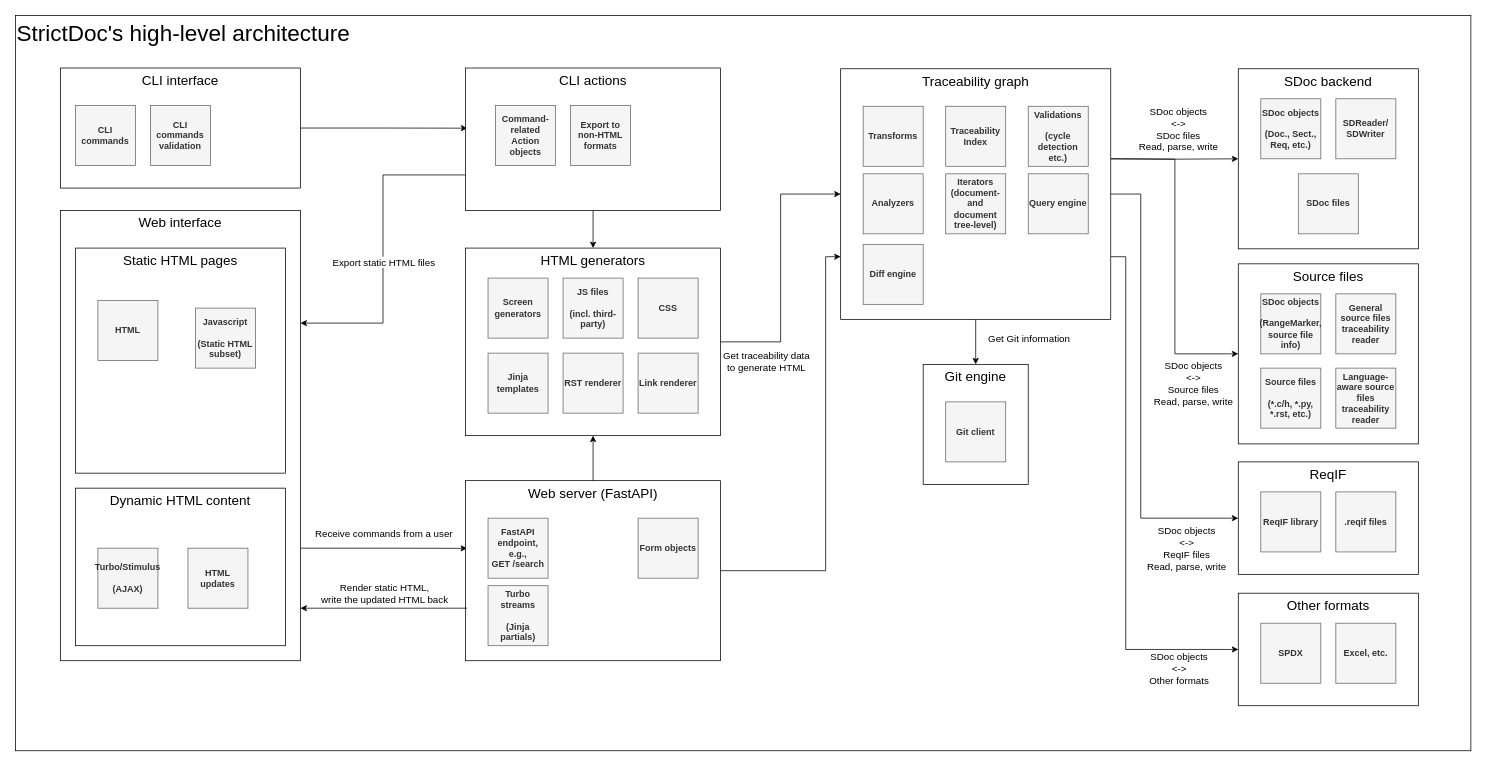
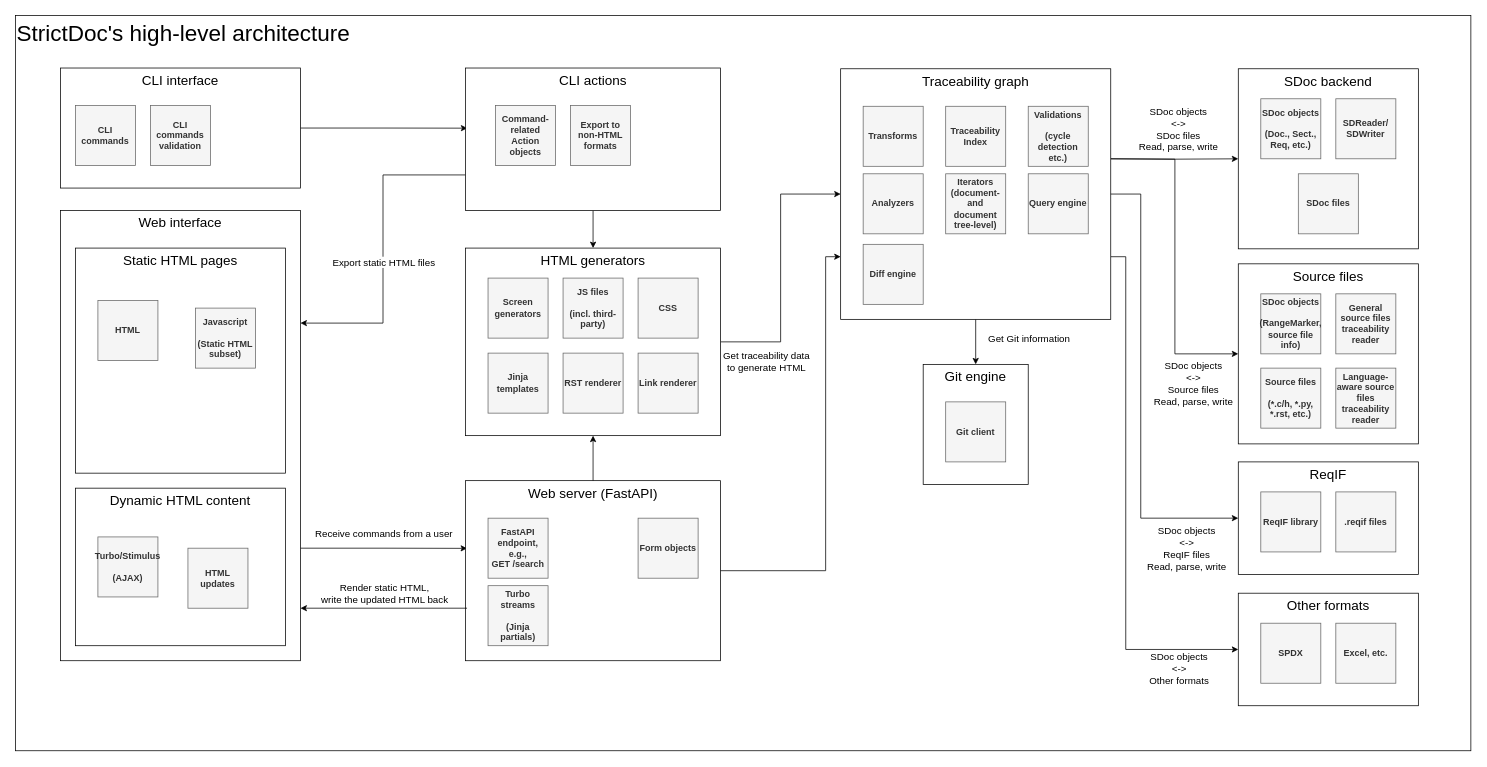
  <mxCell id="0" />
  <mxCell id="1" parent="0" />
  <mxCell id="2" value="StrictDoc's high-level architecture" style="rounded=0;whiteSpace=wrap;html=1;fontSize=30;verticalAlign=top;align=left;" parent="1" vertex="1"><mxGeometry x="20" y="20" width="1940" height="980" as="geometry" /></mxCell>
  <mxCell id="3" style="rounded=0;orthogonalLoop=1;jettySize=auto;html=1;exitX=0;exitY=0.75;exitDx=0;exitDy=0;entryX=1;entryY=0.25;entryDx=0;entryDy=0;startArrow=none;startFill=0;edgeStyle=orthogonalEdgeStyle;" parent="1" source="30" target="7" edge="1"><mxGeometry relative="1" as="geometry" /></mxCell>
  <mxCell id="4" value="Export static HTML files" style="edgeLabel;html=1;align=center;verticalAlign=middle;resizable=0;points=[];fontSize=13;" parent="3" connectable="0" vertex="1"><mxGeometry x="0.205" y="1" relative="1" as="geometry"><mxPoint x="-1" y="-26" as="offset" /></mxGeometry></mxCell>
  <mxCell id="5" value="&lt;div style=&quot;font-size: 13px;&quot;&gt;Receive commands from a user&lt;/div&gt;" style="edgeLabel;html=1;align=center;verticalAlign=middle;resizable=0;points=[];fontSize=13;labelBackgroundColor=none;" parent="3" connectable="0" vertex="1"><mxGeometry x="0.205" y="1" relative="1" as="geometry"><mxPoint x="-1" y="336" as="offset" /></mxGeometry></mxCell>
  <mxCell id="6" style="edgeStyle=orthogonalEdgeStyle;rounded=0;orthogonalLoop=1;jettySize=auto;html=1;exitX=1;exitY=0.75;exitDx=0;exitDy=0;entryX=0.006;entryY=0.376;entryDx=0;entryDy=0;startArrow=none;startFill=0;entryPerimeter=0;" parent="1" source="7" target="9" edge="1"><mxGeometry relative="1" as="geometry" /></mxCell>
  <mxCell id="7" value="Web interface" style="rounded=0;whiteSpace=wrap;html=1;fontSize=18;verticalAlign=top;" parent="1" vertex="1"><mxGeometry x="80" width="320" height="600" as="geometry" y="280" /></mxCell>
  <mxCell id="8" value="Static HTML pages" style="rounded=0;whiteSpace=wrap;html=1;fontSize=18;verticalAlign=top;align=center;labelPosition=center;verticalLabelPosition=middle;" parent="1" vertex="1"><mxGeometry x="100" y="330" width="280" height="300" as="geometry" /></mxCell>
  <mxCell id="9" value="Web server (FastAPI)" style="rounded=0;whiteSpace=wrap;html=1;fontSize=18;verticalAlign=top;" parent="1" vertex="1"><mxGeometry x="620" y="640" width="340" height="240" as="geometry" /></mxCell>
  <mxCell id="10" value="SDoc backend" style="rounded=0;whiteSpace=wrap;html=1;fontSize=18;verticalAlign=top;" parent="1" vertex="1"><mxGeometry x="1650" y="91" width="240" height="240" as="geometry" /></mxCell>
  <mxCell id="11" style="edgeStyle=orthogonalEdgeStyle;rounded=0;orthogonalLoop=1;jettySize=auto;html=1;exitX=1;exitY=0.5;exitDx=0;exitDy=0;entryX=0;entryY=0.75;entryDx=0;entryDy=0;" parent="1" source="9" target="21" edge="1"><mxGeometry relative="1" as="geometry"><Array as="points"><mxPoint x="1100" y="760" /><mxPoint x="1100" y="341" /></Array></mxGeometry></mxCell>
  <mxCell id="12" style="edgeStyle=orthogonalEdgeStyle;rounded=0;orthogonalLoop=1;jettySize=auto;html=1;exitX=1;exitY=0.5;exitDx=0;exitDy=0;entryX=0;entryY=0.5;entryDx=0;entryDy=0;startArrow=none;startFill=0;" parent="1" target="10" edge="1"><mxGeometry relative="1" as="geometry"><mxPoint x="1480" y="211" as="sourcePoint" /></mxGeometry></mxCell>
  <mxCell id="13" value="&lt;div&gt;SDoc objects&lt;/div&gt;&lt;div&gt;&amp;lt;-&amp;gt;&lt;/div&gt;&lt;div&gt;SDoc files&lt;/div&gt;&lt;div&gt;Read, parse, write&lt;br&gt;&lt;/div&gt;" style="edgeLabel;html=1;align=center;verticalAlign=middle;resizable=0;points=[];fontSize=13;labelBackgroundColor=none;" parent="12" connectable="0" vertex="1"><mxGeometry x="-0.432" y="3" relative="1" as="geometry"><mxPoint x="41" y="-37" as="offset" /></mxGeometry></mxCell>
  <mxCell id="14" value="&lt;div&gt;SDoc objects&lt;/div&gt;&lt;div&gt;&amp;nbsp;&amp;lt;-&amp;gt;&amp;nbsp;&lt;/div&gt;&lt;div&gt;Source files&lt;/div&gt;&lt;div&gt;Read, parse, write&lt;br&gt;&lt;/div&gt;" style="edgeLabel;html=1;align=center;verticalAlign=middle;resizable=0;points=[];fontSize=13;labelBackgroundColor=none;" parent="12" connectable="0" vertex="1"><mxGeometry x="-0.432" y="3" relative="1" as="geometry"><mxPoint x="61" y="302" as="offset" /></mxGeometry></mxCell>
  <mxCell id="15" value="&lt;div&gt;SDoc objects&lt;/div&gt;&lt;div&gt;&amp;nbsp;&amp;lt;-&amp;gt;&amp;nbsp;&lt;/div&gt;&lt;div&gt;ReqIF files&lt;/div&gt;&lt;div&gt;Read, parse, write&lt;br&gt;&lt;/div&gt;" style="edgeLabel;html=1;align=center;verticalAlign=middle;resizable=0;points=[];fontSize=13;labelBackgroundColor=none;" parent="12" connectable="0" vertex="1"><mxGeometry x="-0.432" y="3" relative="1" as="geometry"><mxPoint x="52" y="522" as="offset" /></mxGeometry></mxCell>
  <mxCell id="16" value="&lt;div&gt;SDoc objects&lt;/div&gt;&lt;div&gt;&amp;nbsp;&amp;lt;-&amp;gt;&amp;nbsp;&lt;/div&gt;Other formats" style="edgeLabel;html=1;align=center;verticalAlign=middle;resizable=0;points=[];fontSize=13;labelBackgroundColor=none;" parent="12" connectable="0" vertex="1"><mxGeometry x="-0.432" y="3" relative="1" as="geometry"><mxPoint x="42" y="682" as="offset" /></mxGeometry></mxCell>
  <mxCell id="17" style="edgeStyle=orthogonalEdgeStyle;rounded=0;orthogonalLoop=1;jettySize=auto;html=1;exitX=1;exitY=0.5;exitDx=0;exitDy=0;entryX=0;entryY=0.5;entryDx=0;entryDy=0;" parent="1" target="31" edge="1"><mxGeometry relative="1" as="geometry"><mxPoint x="1480" y="211" as="sourcePoint" /></mxGeometry></mxCell>
  <mxCell id="18" style="edgeStyle=orthogonalEdgeStyle;rounded=0;orthogonalLoop=1;jettySize=auto;html=1;exitX=0.5;exitY=1;exitDx=0;exitDy=0;entryX=0.5;entryY=0;entryDx=0;entryDy=0;" parent="1" source="21" target="32" edge="1"><mxGeometry relative="1" as="geometry" /></mxCell>
  <mxCell id="19" value="Get Git information" style="edgeLabel;html=1;align=center;verticalAlign=middle;resizable=0;points=[];fontSize=13;" parent="18" connectable="0" vertex="1"><mxGeometry x="-0.411" relative="1" as="geometry"><mxPoint x="70" y="7" as="offset" /></mxGeometry></mxCell>
  <mxCell id="20" style="edgeStyle=orthogonalEdgeStyle;rounded=0;orthogonalLoop=1;jettySize=auto;html=1;exitX=1;exitY=0.75;exitDx=0;exitDy=0;entryX=0;entryY=0.5;entryDx=0;entryDy=0;" parent="1" source="21" target="35" edge="1"><mxGeometry relative="1" as="geometry"><Array as="points"><mxPoint x="1500" y="342" /><mxPoint x="1500" y="865" /></Array></mxGeometry></mxCell>
  <mxCell id="21" value="Traceability graph" style="rounded=0;whiteSpace=wrap;html=1;fontSize=18;verticalAlign=top;" parent="1" vertex="1"><mxGeometry x="1120" y="91" width="360" height="334" as="geometry" /></mxCell>
  <mxCell id="22" style="edgeStyle=orthogonalEdgeStyle;rounded=0;orthogonalLoop=1;jettySize=auto;html=1;exitX=1;exitY=0.5;exitDx=0;exitDy=0;entryX=0;entryY=0.5;entryDx=0;entryDy=0;startArrow=none;startFill=0;" parent="1" source="25" target="21" edge="1"><mxGeometry relative="1" as="geometry" /></mxCell>
  <mxCell id="23" value="&lt;div style=&quot;font-size: 13px;&quot;&gt;Get traceability data&lt;/div&gt;&lt;div style=&quot;font-size: 13px;&quot;&gt;to generate HTML&lt;/div&gt;" style="edgeLabel;html=1;align=center;verticalAlign=middle;resizable=0;points=[];fontSize=13;" parent="22" connectable="0" vertex="1"><mxGeometry x="-0.554" relative="1" as="geometry"><mxPoint x="-20" y="25" as="offset" /></mxGeometry></mxCell>
  <mxCell id="24" style="edgeStyle=orthogonalEdgeStyle;rounded=0;orthogonalLoop=1;jettySize=auto;html=1;exitX=0.5;exitY=0;exitDx=0;exitDy=0;entryX=0.5;entryY=1;entryDx=0;entryDy=0;startArrow=none;startFill=0;" parent="1" source="9" target="25" edge="1"><mxGeometry relative="1" as="geometry" /></mxCell>
  <mxCell id="25" value="HTML generators" style="rounded=0;whiteSpace=wrap;html=1;fontSize=18;verticalAlign=top;" parent="1" vertex="1"><mxGeometry x="620" y="330" width="340" height="250" as="geometry" /></mxCell>
  <mxCell id="26" style="edgeStyle=orthogonalEdgeStyle;rounded=0;orthogonalLoop=1;jettySize=auto;html=1;exitX=1;exitY=0.5;exitDx=0;exitDy=0;entryX=0.007;entryY=0.422;entryDx=0;entryDy=0;entryPerimeter=0;" parent="1" source="27" target="30" edge="1"><mxGeometry relative="1" as="geometry" /></mxCell>
  <mxCell id="27" value="CLI interface" style="rounded=0;whiteSpace=wrap;html=1;fontSize=18;verticalAlign=top;" parent="1" vertex="1"><mxGeometry x="80" y="90" width="320" height="160" as="geometry" /></mxCell>
  <mxCell id="28" value="Dynamic HTML content" style="rounded=0;whiteSpace=wrap;html=1;fontSize=18;verticalAlign=top;align=center;labelPosition=center;verticalLabelPosition=middle;" parent="1" vertex="1"><mxGeometry x="100" y="650" width="280" height="210" as="geometry" /></mxCell>
  <mxCell id="29" style="edgeStyle=orthogonalEdgeStyle;rounded=0;orthogonalLoop=1;jettySize=auto;html=1;exitX=0.5;exitY=1;exitDx=0;exitDy=0;startArrow=none;startFill=0;" parent="1" source="30" target="25" edge="1"><mxGeometry relative="1" as="geometry" /></mxCell>
  <mxCell id="30" value="CLI actions" style="rounded=0;whiteSpace=wrap;html=1;fontSize=18;verticalAlign=top;" parent="1" vertex="1"><mxGeometry x="620" y="90" width="340" height="190" as="geometry" /></mxCell>
  <mxCell id="31" value="Source files" style="rounded=0;whiteSpace=wrap;html=1;fontSize=18;verticalAlign=top;" parent="1" vertex="1"><mxGeometry x="1650" y="351" width="240" height="240" as="geometry" /></mxCell>
  <mxCell id="32" value="Git engine" style="rounded=0;whiteSpace=wrap;html=1;fontSize=18;verticalAlign=top;" parent="1" vertex="1"><mxGeometry x="1230" y="485" width="140" height="160" as="geometry" /></mxCell>
  <mxCell id="33" value="ReqIF" style="rounded=0;whiteSpace=wrap;html=1;fontSize=18;verticalAlign=top;" parent="1" vertex="1"><mxGeometry x="1650" y="615" width="240" height="150" as="geometry" /></mxCell>
  <mxCell id="34" style="edgeStyle=orthogonalEdgeStyle;rounded=0;orthogonalLoop=1;jettySize=auto;html=1;exitX=1;exitY=0.5;exitDx=0;exitDy=0;entryX=0;entryY=0.5;entryDx=0;entryDy=0;" parent="1" source="21" target="33" edge="1"><mxGeometry relative="1" as="geometry"><Array as="points"><mxPoint x="1520" y="258" /><mxPoint x="1520" y="690" /></Array></mxGeometry></mxCell>
  <mxCell id="35" value="Other formats" style="rounded=0;whiteSpace=wrap;html=1;fontSize=18;verticalAlign=top;" parent="1" vertex="1"><mxGeometry x="1650" y="790" width="240" height="150" as="geometry" /></mxCell>
  <mxCell id="36" style="edgeStyle=orthogonalEdgeStyle;rounded=0;orthogonalLoop=1;jettySize=auto;html=1;exitX=1;exitY=0.75;exitDx=0;exitDy=0;entryX=0.006;entryY=0.376;entryDx=0;entryDy=0;startArrow=none;startFill=0;entryPerimeter=0;" parent="1" edge="1"><mxGeometry relative="1" as="geometry"><mxPoint x="622" y="810" as="sourcePoint" /><mxPoint x="400" y="810" as="targetPoint" /></mxGeometry></mxCell>
  <mxCell id="37" value="&lt;div&gt;Render static HTML,&lt;/div&gt;&lt;div&gt;write the updated HTML back&lt;/div&gt;" style="edgeLabel;html=1;align=center;verticalAlign=middle;resizable=0;points=[];fontSize=13;" parent="36" connectable="0" vertex="1"><mxGeometry x="0.004" y="-2" relative="1" as="geometry"><mxPoint y="-18" as="offset" /></mxGeometry></mxCell>
  <mxCell id="38" value="Form objects" style="rounded=0;whiteSpace=wrap;html=1;fillColor=#f5f5f5;fontColor=#333333;strokeColor=#666666;fontStyle=1" parent="1" vertex="1"><mxGeometry x="850" y="690" width="80" height="80" as="geometry" /></mxCell>
  <mxCell id="39" value="&lt;b&gt;SDoc files&lt;br&gt;&lt;/b&gt;" style="rounded=0;whiteSpace=wrap;html=1;fillColor=#f5f5f5;fontColor=#333333;strokeColor=#666666;" parent="1" vertex="1"><mxGeometry x="1730" y="231" width="80" height="80" as="geometry" /></mxCell>
  <mxCell id="40" value="Jinja templates" style="rounded=0;whiteSpace=wrap;html=1;fillColor=#f5f5f5;fontColor=#333333;strokeColor=#666666;fontStyle=1" parent="1" vertex="1"><mxGeometry x="650" y="470" width="80" height="80" as="geometry" /></mxCell>
  <mxCell id="41" value="&lt;div&gt;FastAPI endpoint,&lt;/div&gt;&lt;div&gt;e.g.,&lt;/div&gt;&lt;div&gt;GET /search&lt;br&gt;&lt;/div&gt;" style="rounded=0;whiteSpace=wrap;html=1;fillColor=#f5f5f5;fontColor=#333333;strokeColor=#666666;fontStyle=1" parent="1" vertex="1"><mxGeometry x="650" y="690" width="80" height="80" as="geometry" /></mxCell>
  <mxCell id="42" value="&lt;div&gt;&lt;b&gt;SDReader/&lt;/b&gt;&lt;/div&gt;&lt;div&gt;&lt;b&gt;SDWriter&lt;/b&gt;&lt;/div&gt;" style="rounded=0;whiteSpace=wrap;html=1;fillColor=#f5f5f5;fontColor=#333333;strokeColor=#666666;" parent="1" vertex="1"><mxGeometry x="1780" y="131" width="80" height="80" as="geometry" /></mxCell>
  <mxCell id="43" value="&lt;b&gt;Traceability Index&lt;br&gt;&lt;/b&gt;" style="rounded=0;whiteSpace=wrap;html=1;fillColor=#f5f5f5;fontColor=#333333;strokeColor=#666666;" parent="1" vertex="1"><mxGeometry x="1260" y="141" width="80" height="80" as="geometry" /></mxCell>
  <mxCell id="44" value="HTML" style="rounded=0;whiteSpace=wrap;html=1;fillColor=#f5f5f5;fontColor=#333333;strokeColor=#666666;fontStyle=1" parent="1" vertex="1"><mxGeometry x="130" y="400" width="80" height="80" as="geometry" /></mxCell>
- <mxCell id="45" value="&lt;div&gt;Turbo/Stimulus&lt;/div&gt;&lt;div&gt;&lt;br&gt;&lt;/div&gt;&lt;div&gt;(AJAX)&lt;br&gt;&lt;/div&gt;" style="rounded=0;whiteSpace=wrap;html=1;fillColor=#f5f5f5;fontColor=#333333;strokeColor=#666666;fontStyle=1" parent="1" vertex="1"><mxGeometry x="130" y="730" width="80" height="80" as="geometry" /></mxCell>
+ <mxCell id="45" value="&lt;div&gt;Turbo/Stimulus&lt;/div&gt;&lt;div&gt;&lt;br&gt;&lt;/div&gt;&lt;div&gt;(AJAX)&lt;br&gt;&lt;/div&gt;" style="rounded=0;whiteSpace=wrap;html=1;fillColor=#f5f5f5;fontColor=#333333;strokeColor=#666666;fontStyle=1" parent="1" vertex="1"><mxGeometry x="130" y="715" width="80" height="80" as="geometry" /></mxCell>
  <mxCell id="46" value="&lt;div&gt;&lt;b&gt;Iterators&lt;/b&gt;&lt;/div&gt;&lt;div&gt;&lt;b&gt;(document- and document tree-level)&lt;br&gt;&lt;/b&gt;&lt;/div&gt;" style="rounded=0;whiteSpace=wrap;html=1;fillColor=#f5f5f5;fontColor=#333333;strokeColor=#666666;" parent="1" vertex="1"><mxGeometry x="1260" y="231" width="80" height="80" as="geometry" /></mxCell>
  <mxCell id="47" value="&lt;b&gt;RST renderer&lt;br&gt;&lt;/b&gt;" style="rounded=0;whiteSpace=wrap;html=1;fillColor=#f5f5f5;fontColor=#333333;strokeColor=#666666;" parent="1" vertex="1"><mxGeometry x="750" y="470" width="80" height="80" as="geometry" /></mxCell>
  <mxCell id="48" value="&lt;b&gt;Link renderer&lt;br&gt;&lt;/b&gt;" style="rounded=0;whiteSpace=wrap;html=1;fillColor=#f5f5f5;fontColor=#333333;strokeColor=#666666;" parent="1" vertex="1"><mxGeometry x="850" y="470" width="80" height="80" as="geometry" /></mxCell>
  <mxCell id="49" value="&lt;div&gt;Javascript&lt;/div&gt;&lt;div&gt;&lt;br&gt;&lt;/div&gt;&lt;div&gt;(Static HTML subset)&lt;br&gt;&lt;/div&gt;" style="rounded=0;whiteSpace=wrap;html=1;fillColor=#f5f5f5;fontColor=#333333;strokeColor=#666666;fontStyle=1" parent="1" vertex="1"><mxGeometry x="260" y="410" width="80" height="80" as="geometry" /></mxCell>
  <mxCell id="50" value="Screen generators" style="rounded=0;whiteSpace=wrap;html=1;fillColor=#f5f5f5;fontColor=#333333;strokeColor=#666666;fontStyle=1" parent="1" vertex="1"><mxGeometry x="650" y="370" width="80" height="80" as="geometry" /></mxCell>
  <mxCell id="51" value="&lt;b&gt;Transforms&lt;/b&gt;" style="rounded=0;whiteSpace=wrap;html=1;fillColor=#f5f5f5;fontColor=#333333;strokeColor=#666666;" parent="1" vertex="1"><mxGeometry x="1150" y="141" width="80" height="80" as="geometry" /></mxCell>
  <mxCell id="52" value="&lt;div&gt;&lt;b&gt;SDoc objects&lt;/b&gt;&lt;/div&gt;&lt;div&gt;&lt;b&gt;&lt;br&gt;&lt;/b&gt;&lt;/div&gt;&lt;div&gt;&lt;b&gt;(Doc., Sect., Req, etc.)&lt;/b&gt;&lt;/div&gt;" style="rounded=0;whiteSpace=wrap;html=1;fillColor=#f5f5f5;fontColor=#333333;strokeColor=#666666;" parent="1" vertex="1"><mxGeometry x="1680" y="131" width="80" height="80" as="geometry" /></mxCell>
  <mxCell id="53" value="CLI commands" style="rounded=0;whiteSpace=wrap;html=1;fillColor=#f5f5f5;fontColor=#333333;strokeColor=#666666;fontStyle=1" parent="1" vertex="1"><mxGeometry x="100" y="140" width="80" height="80" as="geometry" /></mxCell>
  <mxCell id="54" value="Command-related Action objects" style="rounded=0;whiteSpace=wrap;html=1;fillColor=#f5f5f5;fontColor=#333333;strokeColor=#666666;fontStyle=1" parent="1" vertex="1"><mxGeometry x="660" y="140" width="80" height="80" as="geometry" /></mxCell>
  <mxCell id="55" value="&lt;div&gt;Turbo streams&lt;/div&gt;&lt;div&gt;&lt;br&gt;&lt;/div&gt;&lt;div&gt;(Jinja partials)&lt;br&gt;&lt;/div&gt;" style="rounded=0;whiteSpace=wrap;html=1;fillColor=#f5f5f5;fontColor=#333333;strokeColor=#666666;fontStyle=1" parent="1" vertex="1"><mxGeometry x="650" y="780" width="80" height="80" as="geometry" /></mxCell>
  <mxCell id="56" value="CLI commands validation" style="rounded=0;whiteSpace=wrap;html=1;fillColor=#f5f5f5;fontColor=#333333;strokeColor=#666666;fontStyle=1" parent="1" vertex="1"><mxGeometry x="200" y="140" width="80" height="80" as="geometry" /></mxCell>
  <mxCell id="57" value="&lt;b&gt;Source files&lt;br&gt;&lt;br&gt;(*.c/h, *.py, *.rst, etc.)&lt;br&gt;&lt;/b&gt;" style="rounded=0;whiteSpace=wrap;html=1;fillColor=#f5f5f5;fontColor=#333333;strokeColor=#666666;" parent="1" vertex="1"><mxGeometry x="1680" y="490" width="80" height="80" as="geometry" /></mxCell>
  <mxCell id="58" value="&lt;b&gt;General source files traceability reader&lt;br&gt;&lt;/b&gt;" style="rounded=0;whiteSpace=wrap;html=1;fillColor=#f5f5f5;fontColor=#333333;strokeColor=#666666;" parent="1" vertex="1"><mxGeometry x="1780" y="391" width="80" height="80" as="geometry" /></mxCell>
  <mxCell id="59" value="&lt;div&gt;&lt;b&gt;SDoc objects&lt;/b&gt;&lt;/div&gt;&lt;div&gt;&lt;b&gt;&lt;br&gt;&lt;/b&gt;&lt;/div&gt;&lt;div&gt;&lt;b&gt;(RangeMarker,&lt;/b&gt;&lt;/div&gt;&lt;div&gt;&lt;b&gt;source file info)&lt;/b&gt;&lt;/div&gt;" style="rounded=0;whiteSpace=wrap;html=1;fillColor=#f5f5f5;fontColor=#333333;strokeColor=#666666;" parent="1" vertex="1"><mxGeometry x="1680" y="391" width="80" height="80" as="geometry" /></mxCell>
  <mxCell id="60" value="Analyzers" style="rounded=0;whiteSpace=wrap;html=1;fillColor=#f5f5f5;fontColor=#333333;strokeColor=#666666;fontStyle=1" parent="1" vertex="1"><mxGeometry x="1150" y="231" width="80" height="80" as="geometry" /></mxCell>
  <mxCell id="61" value="&lt;div&gt;&lt;b&gt;Validations&lt;br&gt;&lt;/b&gt;&lt;/div&gt;&lt;div&gt;&lt;b&gt;&lt;br&gt;&lt;/b&gt;&lt;/div&gt;&lt;div&gt;&lt;b&gt;(cycle detection etc.)&lt;/b&gt;&lt;/div&gt;" style="rounded=0;whiteSpace=wrap;html=1;fillColor=#f5f5f5;fontColor=#333333;strokeColor=#666666;" parent="1" vertex="1"><mxGeometry x="1370" y="141" width="80" height="80" as="geometry" /></mxCell>
  <mxCell id="62" value="&lt;b&gt;Query engine&lt;/b&gt;" style="rounded=0;whiteSpace=wrap;html=1;fillColor=#f5f5f5;fontColor=#333333;strokeColor=#666666;" parent="1" vertex="1"><mxGeometry x="1370" y="231" width="80" height="80" as="geometry" /></mxCell>
  <mxCell id="63" value="Export to non-HTML formats" style="rounded=0;whiteSpace=wrap;html=1;fillColor=#f5f5f5;fontColor=#333333;strokeColor=#666666;fontStyle=1" parent="1" vertex="1"><mxGeometry x="760" y="140" width="80" height="80" as="geometry" /></mxCell>
  <mxCell id="64" value="Diff engine" style="rounded=0;whiteSpace=wrap;html=1;fillColor=#f5f5f5;fontColor=#333333;strokeColor=#666666;fontStyle=1" parent="1" vertex="1"><mxGeometry x="1150" y="325" width="80" height="80" as="geometry" /></mxCell>
  <mxCell id="65" value="Git client" style="rounded=0;whiteSpace=wrap;html=1;fillColor=#f5f5f5;fontColor=#333333;strokeColor=#666666;fontStyle=1" parent="1" vertex="1"><mxGeometry x="1260" y="535" width="80" height="80" as="geometry" /></mxCell>
  <mxCell id="66" value="&lt;b&gt;.reqif files&lt;br&gt;&lt;/b&gt;" style="rounded=0;whiteSpace=wrap;html=1;fillColor=#f5f5f5;fontColor=#333333;strokeColor=#666666;" parent="1" vertex="1"><mxGeometry x="1780" y="655" width="80" height="80" as="geometry" /></mxCell>
  <mxCell id="67" value="&lt;div&gt;&lt;b&gt;ReqIF library&lt;/b&gt;&lt;/div&gt;" style="rounded=0;whiteSpace=wrap;html=1;fillColor=#f5f5f5;fontColor=#333333;strokeColor=#666666;" parent="1" vertex="1"><mxGeometry x="1680" y="655" width="80" height="80" as="geometry" /></mxCell>
  <mxCell id="68" value="&lt;b&gt;Excel, etc.&lt;br&gt;&lt;/b&gt;" style="rounded=0;whiteSpace=wrap;html=1;fillColor=#f5f5f5;fontColor=#333333;strokeColor=#666666;" parent="1" vertex="1"><mxGeometry x="1780" y="830" width="80" height="80" as="geometry" /></mxCell>
  <mxCell id="69" value="&lt;b&gt;SPDX&lt;/b&gt;" style="rounded=0;whiteSpace=wrap;html=1;fillColor=#f5f5f5;fontColor=#333333;strokeColor=#666666;" parent="1" vertex="1"><mxGeometry x="1680" y="830" width="80" height="80" as="geometry" /></mxCell>
  <mxCell id="70" value="HTML updates" style="rounded=0;whiteSpace=wrap;html=1;fillColor=#f5f5f5;fontColor=#333333;strokeColor=#666666;fontStyle=1" parent="1" vertex="1"><mxGeometry x="250" y="730" width="80" height="80" as="geometry" /></mxCell>
  <mxCell id="71" value="&lt;div&gt;&lt;b&gt;JS files&lt;/b&gt;&lt;/div&gt;&lt;div&gt;&lt;b&gt;&lt;br&gt;&lt;/b&gt;&lt;/div&gt;&lt;div&gt;&lt;b&gt;(incl. third-party)&lt;br&gt;&lt;/b&gt;&lt;/div&gt;" style="rounded=0;whiteSpace=wrap;html=1;fillColor=#f5f5f5;fontColor=#333333;strokeColor=#666666;" parent="1" vertex="1"><mxGeometry x="750" y="370" width="80" height="80" as="geometry" /></mxCell>
  <mxCell id="72" value="&lt;b&gt;CSS&lt;/b&gt;" style="rounded=0;whiteSpace=wrap;html=1;fillColor=#f5f5f5;fontColor=#333333;strokeColor=#666666;" parent="1" vertex="1"><mxGeometry x="850" y="370" width="80" height="80" as="geometry" /></mxCell>
  <mxCell id="73" value="&lt;b&gt;Language-aware source files traceability reader&lt;br&gt;&lt;/b&gt;" style="rounded=0;whiteSpace=wrap;html=1;fillColor=#f5f5f5;fontColor=#333333;strokeColor=#666666;" parent="1" vertex="1"><mxGeometry x="1780" y="490" width="80" height="80" as="geometry" /></mxCell>
